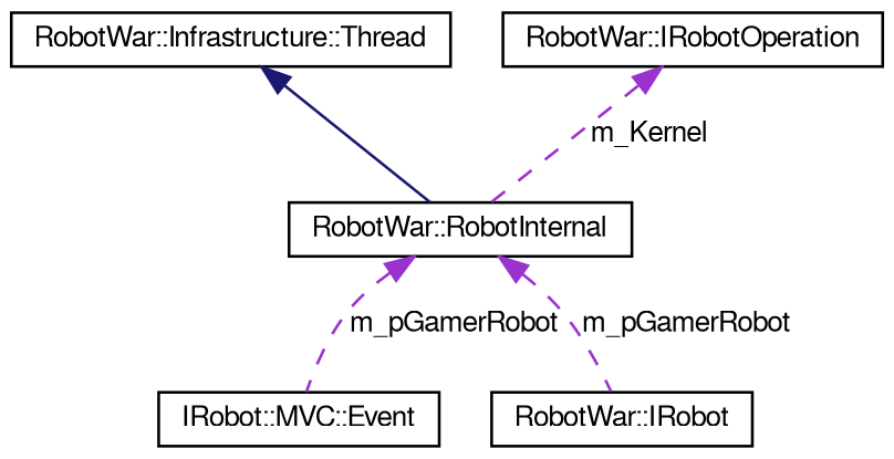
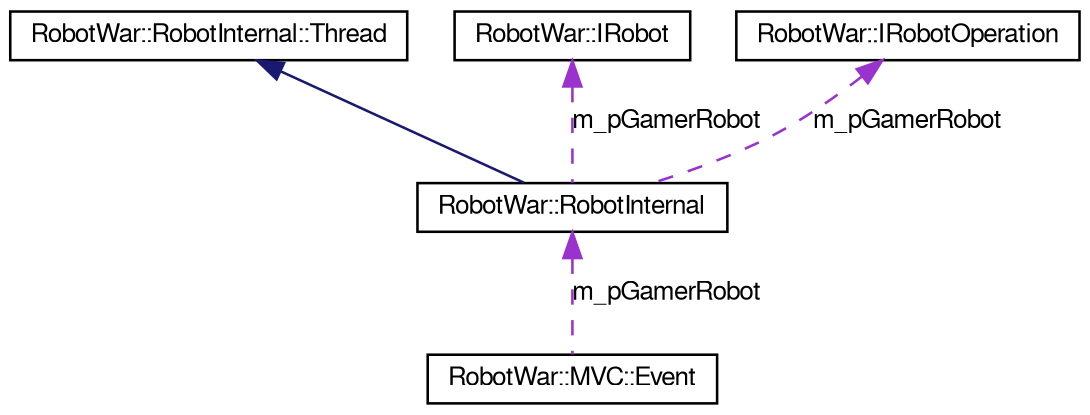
  digraph {
    node [color=black fillcolor=white fontname=FreeSans fontsize=10 shape=record style=filled]
    edge [color=darkorchid3 dir=back fontname=FreeSans fontsize=10 labelfontname=FreeSans labelfontsize=10 style=dashed]
-   n1 [height=0.2 label="IRobot::MVC::Event" width=0.4]
+   n1 [height=0.2 label="RobotWar::MVC::Event" width=0.4]
    n2 [height=0.2 label="RobotWar::RobotInternal" width=0.4]
-   n3 [height=0.2 label="RobotWar::Infrastructure::Thread" width=0.4]
+   n3 [height=0.2 label="RobotWar::RobotInternal::Thread" width=0.4]
    n4 [height=0.2 label="RobotWar::IRobot" width=0.4]
    n5 [height=0.2 label="RobotWar::IRobotOperation" width=0.4]
    n2 -> n1 [label=m_pGamerRobot]
    n3 -> n2 [color=midnightblue style=solid]
-   n2 -> n4 [label=m_pGamerRobot]
-   n5 -> n2 [label=m_Kernel]
+   n4 -> n2 [label=m_pGamerRobot]
+   n5 -> n2 [label=m_pGamerRobot]
  }
